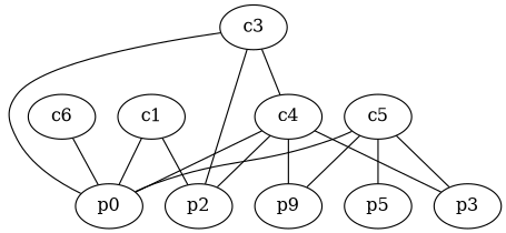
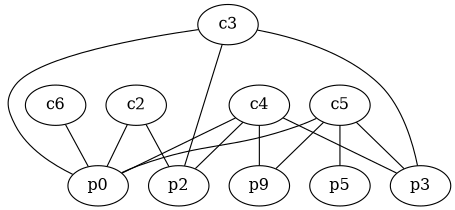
  graph {
    n1 [label=c6]
    n2 [label=p0]
-   c2 [label=c1]
+   c2
    p2
    c3
    p3
    c4
    n8 [label=p9]
    c5
    p5
    n1 -- n2
    c2 -- n2
    c2 -- p2
    c3 -- n2
    c3 -- p2
-   c3 -- c4
+   c3 -- p3
    c4 -- n2
    c4 -- p2
    c4 -- p3
    c4 -- n8
    c5 -- n2
    c5 -- p3
    c5 -- n8
    c5 -- p5
  }
